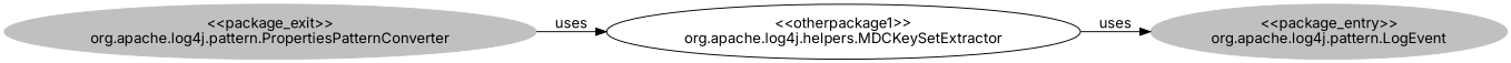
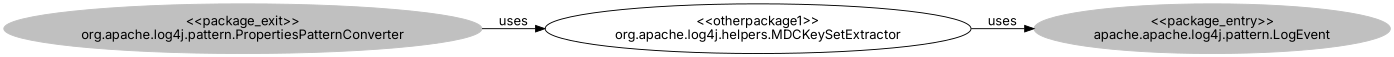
  digraph {
    rankdir=LR
    fontname=Inter
    node [color=grey style=filled fontname=Inter]
    edge [fontname=Inter]
    n1 [label="<<package_exit>>\norg.apache.log4j.pattern.PropertiesPatternConverter"]
    n2 [label="<<otherpackage1>>\norg.apache.log4j.helpers.MDCKeySetExtractor" color="" style=""]
-   n3 [label="<<package_entry>>\norg.apache.log4j.pattern.LogEvent"]
+   n3 [label="<<package_entry>>\napache.apache.log4j.pattern.LogEvent"]
    n1 -> n2 [label=uses]
    n2 -> n3 [label=uses]
  }
